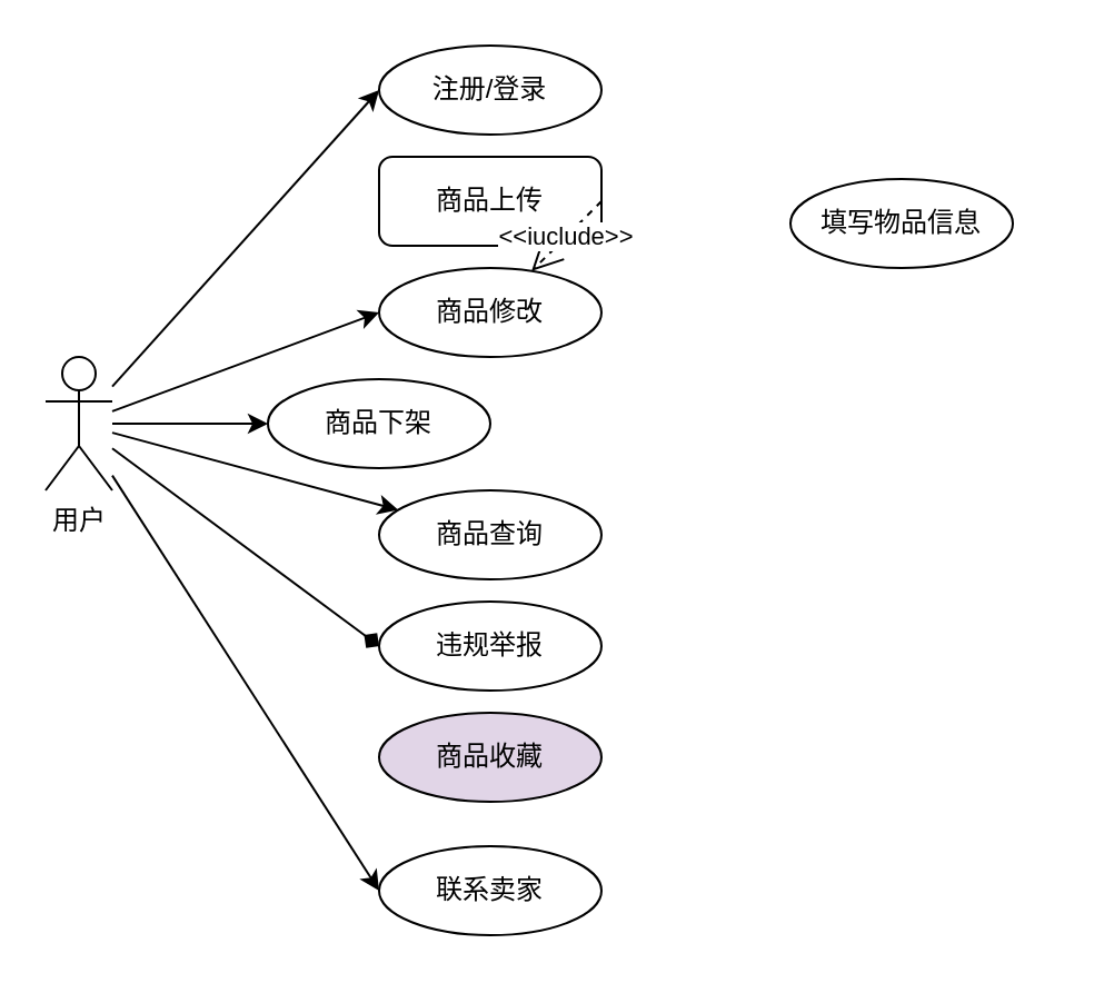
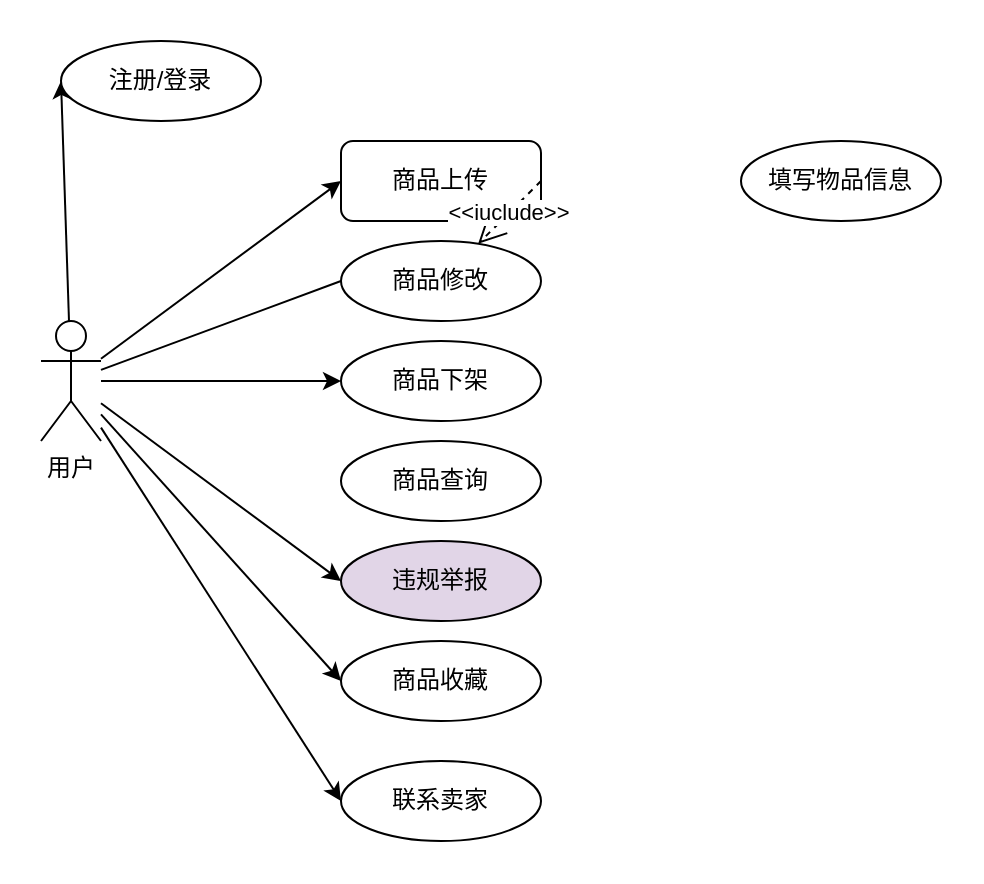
  <mxCell id="0" />
  <mxCell id="1" parent="0" />
  <mxCell id="2" style="rounded=0;orthogonalLoop=1;jettySize=auto;html=1;entryX=0;entryY=0.5;entryDx=0;entryDy=0;fontSize=11;" edge="1" parent="1" source="9" target="10"><mxGeometry relative="1" as="geometry" /></mxCell>
- <mxCell id="4" style="edgeStyle=none;rounded=0;orthogonalLoop=1;jettySize=auto;html=1;entryX=0;entryY=0.5;entryDx=0;entryDy=0;fontSize=11;" edge="1" parent="1" source="9" target="12"><mxGeometry relative="1" as="geometry" /></mxCell>
+ <mxCell id="3" style="edgeStyle=none;rounded=0;orthogonalLoop=1;jettySize=auto;html=1;entryX=0;entryY=0.5;entryDx=0;entryDy=0;fontSize=11;" edge="1" parent="1" source="9" target="11"><mxGeometry relative="1" as="geometry" /></mxCell>
+ <mxCell id="4" style="edgeStyle=none;rounded=0;orthogonalLoop=1;jettySize=auto;html=1;entryX=0;entryY=0.5;entryDx=0;entryDy=0;fontSize=11;endArrow=none;" edge="1" parent="1" source="9" target="12"><mxGeometry relative="1" as="geometry" /></mxCell>
  <mxCell id="5" style="edgeStyle=none;rounded=0;orthogonalLoop=1;jettySize=auto;html=1;entryX=0;entryY=0.5;entryDx=0;entryDy=0;fontSize=11;" edge="1" parent="1" source="9" target="13"><mxGeometry relative="1" as="geometry" /></mxCell>
- <mxCell id="6" style="edgeStyle=none;rounded=0;orthogonalLoop=1;jettySize=auto;html=1;entryX=0;entryY=0.5;entryDx=0;entryDy=0;fontSize=11;endArrow=diamond;" edge="1" parent="1" source="9" target="15"><mxGeometry relative="1" as="geometry" /></mxCell>
- <mxCell id="7" style="edgeStyle=none;rounded=0;orthogonalLoop=1;jettySize=auto;html=1;fontSize=11;" edge="1" parent="1" source="9" target="14"><mxGeometry relative="1" as="geometry" /></mxCell>
+ <mxCell id="6" style="edgeStyle=none;rounded=0;orthogonalLoop=1;jettySize=auto;html=1;entryX=0;entryY=0.5;entryDx=0;entryDy=0;fontSize=11;" edge="1" parent="1" source="9" target="15"><mxGeometry relative="1" as="geometry" /></mxCell>
+ <mxCell id="7" style="edgeStyle=none;rounded=0;orthogonalLoop=1;jettySize=auto;html=1;entryX=0;entryY=0.5;entryDx=0;entryDy=0;fontSize=11;" edge="1" parent="1" source="9" target="16"><mxGeometry relative="1" as="geometry" /></mxCell>
  <mxCell id="8" style="edgeStyle=none;rounded=0;orthogonalLoop=1;jettySize=auto;html=1;entryX=0;entryY=0.5;entryDx=0;entryDy=0;fontSize=11;" edge="1" parent="1" source="9" target="17"><mxGeometry relative="1" as="geometry" /></mxCell>
  <mxCell id="9" value="用户" style="shape=umlActor;verticalLabelPosition=bottom;verticalAlign=top;html=1;" vertex="1" parent="1"><mxGeometry x="20" y="160" width="30" height="60" as="geometry" /></mxCell>
- <mxCell id="10" value="注册/登录" style="ellipse;whiteSpace=wrap;html=1;" vertex="1" parent="1"><mxGeometry x="170" y="20" width="100" height="40" as="geometry" /></mxCell>
+ <mxCell id="10" value="注册/登录" style="ellipse;whiteSpace=wrap;html=1;" vertex="1" parent="1"><mxGeometry x="30" y="20" width="100" height="40" as="geometry" /></mxCell>
  <mxCell id="11" value="商品上传" style="whiteSpace=wrap;html=1;rounded=1;" vertex="1" parent="1"><mxGeometry x="170" y="70" width="100" height="40" as="geometry" /></mxCell>
  <mxCell id="12" value="商品修改" style="ellipse;whiteSpace=wrap;html=1;" vertex="1" parent="1"><mxGeometry x="170" y="120" width="100" height="40" as="geometry" /></mxCell>
- <mxCell id="13" value="商品下架" style="ellipse;whiteSpace=wrap;html=1;" vertex="1" parent="1"><mxGeometry x="120" y="170" width="100" height="40" as="geometry" /></mxCell>
+ <mxCell id="13" value="商品下架" style="ellipse;whiteSpace=wrap;html=1;" vertex="1" parent="1"><mxGeometry x="170" y="170" width="100" height="40" as="geometry" /></mxCell>
  <mxCell id="14" value="商品查询" style="ellipse;whiteSpace=wrap;html=1;" vertex="1" parent="1"><mxGeometry x="170" y="220" width="100" height="40" as="geometry" /></mxCell>
- <mxCell id="15" value="违规举报" style="ellipse;whiteSpace=wrap;html=1;" vertex="1" parent="1"><mxGeometry x="170" y="270" width="100" height="40" as="geometry" /></mxCell>
- <mxCell id="16" value="商品收藏" style="ellipse;whiteSpace=wrap;html=1;fillColor=#e1d5e7;" vertex="1" parent="1"><mxGeometry x="170" y="320" width="100" height="40" as="geometry" /></mxCell>
+ <mxCell id="15" value="违规举报" style="ellipse;whiteSpace=wrap;html=1;fillColor=#e1d5e7;" vertex="1" parent="1"><mxGeometry x="170" y="270" width="100" height="40" as="geometry" /></mxCell>
+ <mxCell id="16" value="商品收藏" style="ellipse;whiteSpace=wrap;html=1;" vertex="1" parent="1"><mxGeometry x="170" y="320" width="100" height="40" as="geometry" /></mxCell>
  <mxCell id="17" value="联系卖家" style="ellipse;whiteSpace=wrap;html=1;" vertex="1" parent="1"><mxGeometry x="170" y="380" width="100" height="40" as="geometry" /></mxCell>
- <mxCell id="18" value="填写物品信息" style="ellipse;whiteSpace=wrap;html=1;" vertex="1" parent="1"><mxGeometry x="355" y="80" width="100" height="40" as="geometry" /></mxCell>
+ <mxCell id="18" value="填写物品信息" style="ellipse;whiteSpace=wrap;html=1;" vertex="1" parent="1"><mxGeometry x="370" y="70" width="100" height="40" as="geometry" /></mxCell>
  <mxCell id="19" value="&lt;font style=&quot;font-size: 11px&quot;&gt;&amp;lt;&amp;lt;iuclude&amp;gt;&amp;gt;&lt;/font&gt;" style="endArrow=open;endSize=12;dashed=1;html=1;rounded=0;exitX=1;exitY=0.5;exitDx=0;exitDy=0;" edge="1" parent="1" source="11" target="12"><mxGeometry width="160" relative="1" as="geometry"><mxPoint x="270" y="170" as="sourcePoint" /><mxPoint x="430" y="170" as="targetPoint" /></mxGeometry></mxCell>
